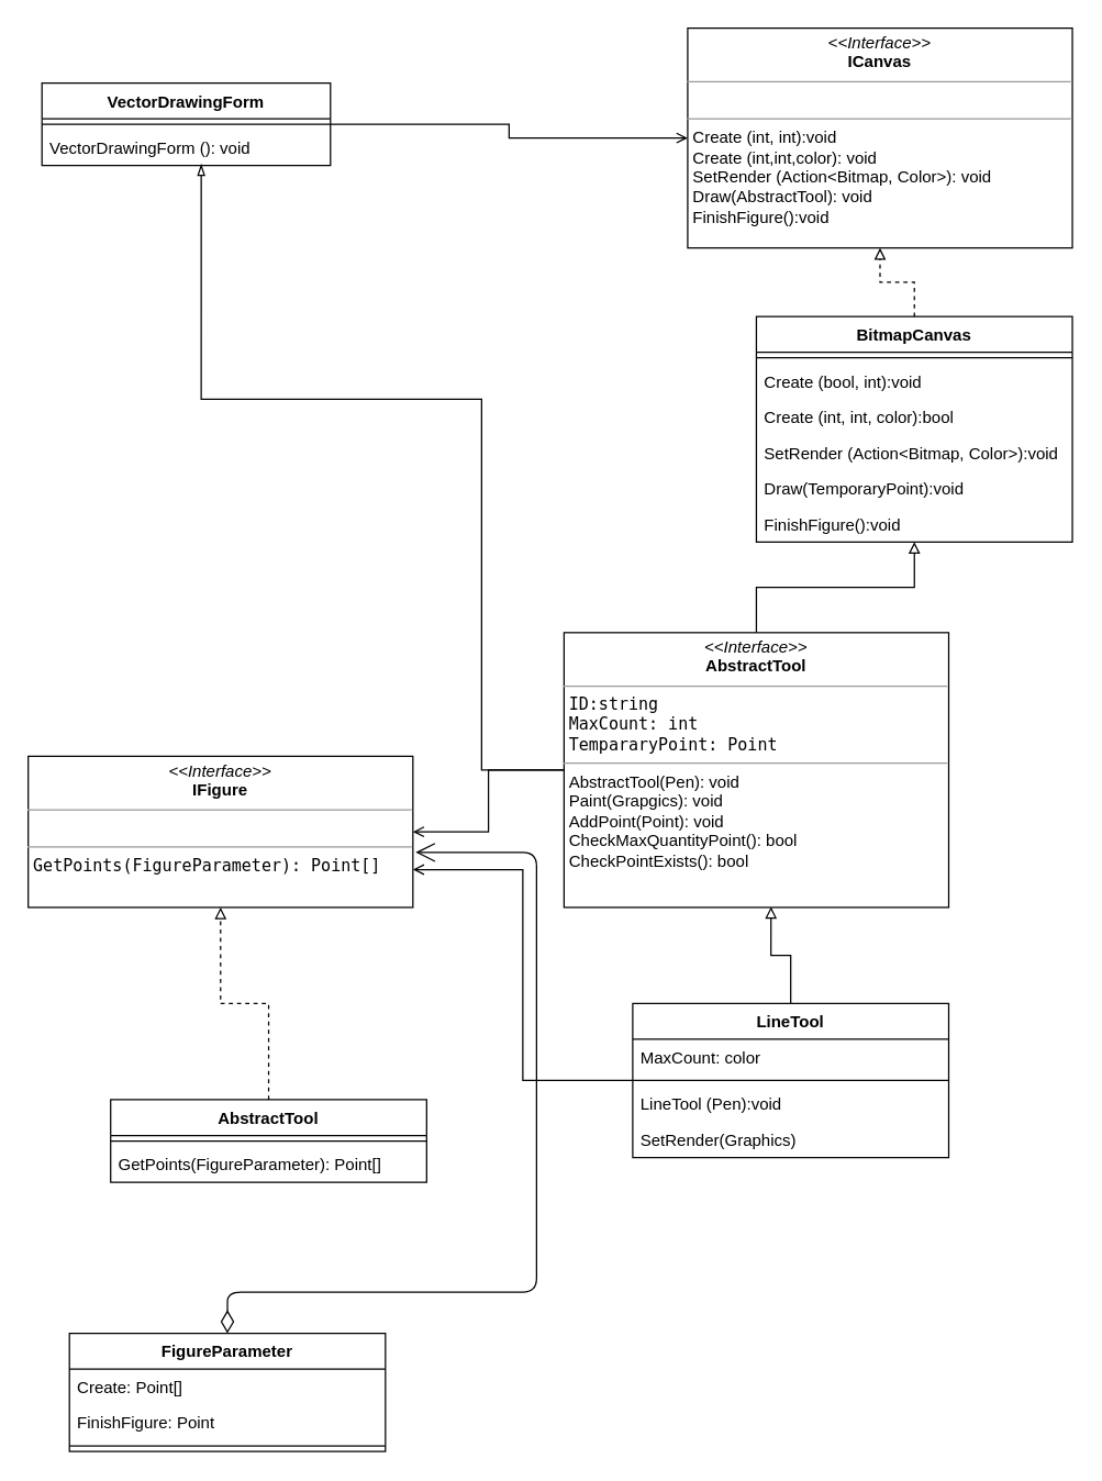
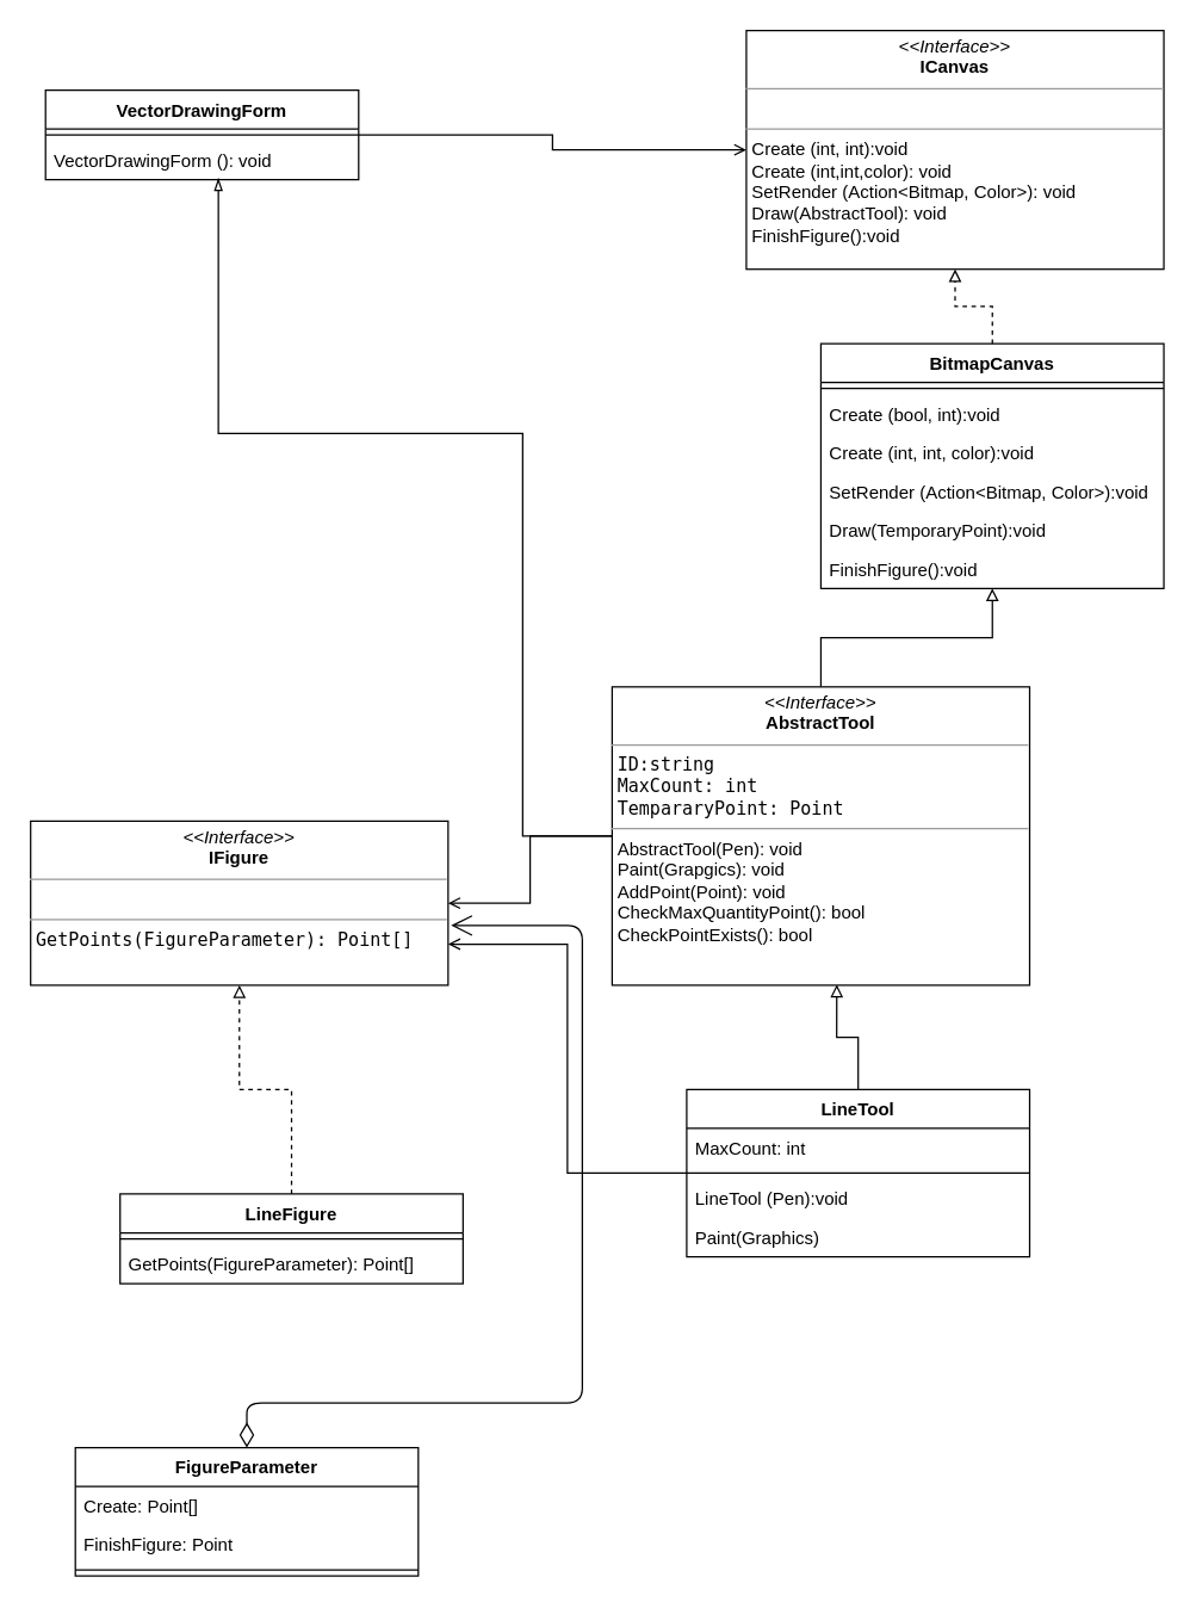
  <mxCell id="0" />
  <mxCell id="1" parent="0" />
  <mxCell id="2" style="edgeStyle=orthogonalEdgeStyle;rounded=0;orthogonalLoop=1;jettySize=auto;html=1;endArrow=open;endFill=0;" edge="1" parent="1" source="3" target="30"><mxGeometry relative="1" as="geometry" /></mxCell>
  <mxCell id="3" value="VectorDrawingForm" style="swimlane;fontStyle=1;align=center;verticalAlign=top;childLayout=stackLayout;horizontal=1;startSize=26;horizontalStack=0;resizeParent=1;resizeParentMax=0;resizeLast=0;collapsible=1;marginBottom=0;" vertex="1" parent="1"><mxGeometry x="30" y="60" width="210" height="60" as="geometry" /></mxCell>
  <mxCell id="4" value="" style="line;strokeWidth=1;fillColor=none;align=left;verticalAlign=middle;spacingTop=-1;spacingLeft=3;spacingRight=3;rotatable=0;labelPosition=right;points=[];portConstraint=eastwest;" vertex="1" parent="3"><mxGeometry y="26" width="210" height="8" as="geometry" /></mxCell>
  <mxCell id="5" value="VectorDrawingForm (): void" style="text;strokeColor=none;fillColor=none;align=left;verticalAlign=top;spacingLeft=4;spacingRight=4;overflow=hidden;rotatable=0;points=[[0,0.5],[1,0.5]];portConstraint=eastwest;" vertex="1" parent="3"><mxGeometry y="34" width="210" height="26" as="geometry" /></mxCell>
  <mxCell id="6" style="edgeStyle=orthogonalEdgeStyle;rounded=0;orthogonalLoop=1;jettySize=auto;html=1;entryX=0.5;entryY=1;entryDx=0;entryDy=0;dashed=1;endArrow=block;endFill=0;" edge="1" parent="1" source="7" target="30"><mxGeometry relative="1" as="geometry" /></mxCell>
  <mxCell id="7" value="BitmapCanvas" style="swimlane;fontStyle=1;align=center;verticalAlign=top;childLayout=stackLayout;horizontal=1;startSize=26;horizontalStack=0;resizeParent=1;resizeParentMax=0;resizeLast=0;collapsible=1;marginBottom=0;" vertex="1" parent="1"><mxGeometry x="550" y="230" width="230" height="164" as="geometry" /></mxCell>
  <mxCell id="8" value="" style="line;strokeWidth=1;fillColor=none;align=left;verticalAlign=middle;spacingTop=-1;spacingLeft=3;spacingRight=3;rotatable=0;labelPosition=right;points=[];portConstraint=eastwest;" vertex="1" parent="7"><mxGeometry y="26" width="230" height="8" as="geometry" /></mxCell>
  <mxCell id="9" value="Create (bool, int):void" style="text;strokeColor=none;fillColor=none;align=left;verticalAlign=top;spacingLeft=4;spacingRight=4;overflow=hidden;rotatable=0;points=[[0,0.5],[1,0.5]];portConstraint=eastwest;" vertex="1" parent="7"><mxGeometry y="34" width="230" height="26" as="geometry" /></mxCell>
- <mxCell id="10" value="Create (int, int, color):bool" style="text;strokeColor=none;fillColor=none;align=left;verticalAlign=top;spacingLeft=4;spacingRight=4;overflow=hidden;rotatable=0;points=[[0,0.5],[1,0.5]];portConstraint=eastwest;" vertex="1" parent="7"><mxGeometry y="60" width="230" height="26" as="geometry" /></mxCell>
+ <mxCell id="10" value="Create (int, int, color):void" style="text;strokeColor=none;fillColor=none;align=left;verticalAlign=top;spacingLeft=4;spacingRight=4;overflow=hidden;rotatable=0;points=[[0,0.5],[1,0.5]];portConstraint=eastwest;" vertex="1" parent="7"><mxGeometry y="60" width="230" height="26" as="geometry" /></mxCell>
  <mxCell id="11" value="SetRender (Action&lt;Bitmap, Color&gt;):void" style="text;strokeColor=none;fillColor=none;align=left;verticalAlign=top;spacingLeft=4;spacingRight=4;overflow=hidden;rotatable=0;points=[[0,0.5],[1,0.5]];portConstraint=eastwest;" vertex="1" parent="7"><mxGeometry y="86" width="230" height="26" as="geometry" /></mxCell>
  <mxCell id="12" value="Draw(TemporaryPoint):void" style="text;strokeColor=none;fillColor=none;align=left;verticalAlign=top;spacingLeft=4;spacingRight=4;overflow=hidden;rotatable=0;points=[[0,0.5],[1,0.5]];portConstraint=eastwest;" vertex="1" parent="7"><mxGeometry y="112" width="230" height="26" as="geometry" /></mxCell>
  <mxCell id="13" value="FinishFigure():void" style="text;strokeColor=none;fillColor=none;align=left;verticalAlign=top;spacingLeft=4;spacingRight=4;overflow=hidden;rotatable=0;points=[[0,0.5],[1,0.5]];portConstraint=eastwest;" vertex="1" parent="7"><mxGeometry y="138" width="230" height="26" as="geometry" /></mxCell>
  <mxCell id="14" style="edgeStyle=orthogonalEdgeStyle;rounded=0;orthogonalLoop=1;jettySize=auto;html=1;entryX=0.538;entryY=0.998;entryDx=0;entryDy=0;entryPerimeter=0;endArrow=block;endFill=0;" edge="1" parent="1" source="16" target="29"><mxGeometry relative="1" as="geometry" /></mxCell>
  <mxCell id="15" style="edgeStyle=orthogonalEdgeStyle;rounded=0;orthogonalLoop=1;jettySize=auto;html=1;entryX=1;entryY=0.75;entryDx=0;entryDy=0;endArrow=open;endFill=0;" edge="1" parent="1" source="16" target="25"><mxGeometry relative="1" as="geometry" /></mxCell>
  <mxCell id="16" value="LineTool" style="swimlane;fontStyle=1;align=center;verticalAlign=top;childLayout=stackLayout;horizontal=1;startSize=26;horizontalStack=0;resizeParent=1;resizeParentMax=0;resizeLast=0;collapsible=1;marginBottom=0;" vertex="1" parent="1"><mxGeometry x="460" y="730" width="230" height="112" as="geometry" /></mxCell>
- <mxCell id="17" value="MaxCount: color" style="text;strokeColor=none;fillColor=none;align=left;verticalAlign=top;spacingLeft=4;spacingRight=4;overflow=hidden;rotatable=0;points=[[0,0.5],[1,0.5]];portConstraint=eastwest;" vertex="1" parent="16"><mxGeometry y="26" width="230" height="26" as="geometry" /></mxCell>
+ <mxCell id="17" value="MaxCount: int" style="text;strokeColor=none;fillColor=none;align=left;verticalAlign=top;spacingLeft=4;spacingRight=4;overflow=hidden;rotatable=0;points=[[0,0.5],[1,0.5]];portConstraint=eastwest;" vertex="1" parent="16"><mxGeometry y="26" width="230" height="26" as="geometry" /></mxCell>
  <mxCell id="18" value="" style="line;strokeWidth=1;fillColor=none;align=left;verticalAlign=middle;spacingTop=-1;spacingLeft=3;spacingRight=3;rotatable=0;labelPosition=right;points=[];portConstraint=eastwest;" vertex="1" parent="16"><mxGeometry y="52" width="230" height="8" as="geometry" /></mxCell>
  <mxCell id="19" value="LineTool (Pen):void" style="text;strokeColor=none;fillColor=none;align=left;verticalAlign=top;spacingLeft=4;spacingRight=4;overflow=hidden;rotatable=0;points=[[0,0.5],[1,0.5]];portConstraint=eastwest;" vertex="1" parent="16"><mxGeometry y="60" width="230" height="26" as="geometry" /></mxCell>
- <mxCell id="20" value="SetRender(Graphics)" style="text;strokeColor=none;fillColor=none;align=left;verticalAlign=top;spacingLeft=4;spacingRight=4;overflow=hidden;rotatable=0;points=[[0,0.5],[1,0.5]];portConstraint=eastwest;" vertex="1" parent="16"><mxGeometry y="86" width="230" height="26" as="geometry" /></mxCell>
+ <mxCell id="20" value="Paint(Graphics)" style="text;strokeColor=none;fillColor=none;align=left;verticalAlign=top;spacingLeft=4;spacingRight=4;overflow=hidden;rotatable=0;points=[[0,0.5],[1,0.5]];portConstraint=eastwest;" vertex="1" parent="16"><mxGeometry y="86" width="230" height="26" as="geometry" /></mxCell>
  <mxCell id="21" style="edgeStyle=orthogonalEdgeStyle;rounded=0;orthogonalLoop=1;jettySize=auto;html=1;entryX=0.5;entryY=1;entryDx=0;entryDy=0;dashed=1;endArrow=block;endFill=0;" edge="1" parent="1" source="22" target="25"><mxGeometry relative="1" as="geometry" /></mxCell>
- <mxCell id="22" value="AbstractTool" style="swimlane;fontStyle=1;align=center;verticalAlign=top;childLayout=stackLayout;horizontal=1;startSize=26;horizontalStack=0;resizeParent=1;resizeParentMax=0;resizeLast=0;collapsible=1;marginBottom=0;" vertex="1" parent="1"><mxGeometry x="80" y="800" width="230" height="60" as="geometry" /></mxCell>
+ <mxCell id="22" value="LineFigure" style="swimlane;fontStyle=1;align=center;verticalAlign=top;childLayout=stackLayout;horizontal=1;startSize=26;horizontalStack=0;resizeParent=1;resizeParentMax=0;resizeLast=0;collapsible=1;marginBottom=0;" vertex="1" parent="1"><mxGeometry x="80" y="800" width="230" height="60" as="geometry" /></mxCell>
  <mxCell id="23" value="" style="line;strokeWidth=1;fillColor=none;align=left;verticalAlign=middle;spacingTop=-1;spacingLeft=3;spacingRight=3;rotatable=0;labelPosition=right;points=[];portConstraint=eastwest;" vertex="1" parent="22"><mxGeometry y="26" width="230" height="8" as="geometry" /></mxCell>
  <mxCell id="24" value="GetPoints(FigureParameter): Point[]" style="text;strokeColor=none;fillColor=none;align=left;verticalAlign=top;spacingLeft=4;spacingRight=4;overflow=hidden;rotatable=0;points=[[0,0.5],[1,0.5]];portConstraint=eastwest;" vertex="1" parent="22"><mxGeometry y="34" width="230" height="26" as="geometry" /></mxCell>
  <mxCell id="25" value="&lt;p style=&quot;margin: 0px ; margin-top: 4px ; text-align: center&quot;&gt;&lt;i&gt;&amp;lt;&amp;lt;Interface&amp;gt;&amp;gt;&lt;/i&gt;&lt;br&gt;&lt;b&gt;IFigure&lt;/b&gt;&lt;/p&gt;&lt;hr size=&quot;1&quot;&gt;&lt;p style=&quot;margin: 0px ; margin-left: 4px&quot;&gt;&lt;br&gt;&lt;/p&gt;&lt;hr size=&quot;1&quot;&gt;&lt;p style=&quot;margin: 0px ; margin-left: 4px&quot;&gt;&lt;font color=&quot;#000000&quot; style=&quot;background-color: rgb(255 , 255 , 255)&quot;&gt;&lt;span style=&quot;font-family: &amp;#34;jetbrains mono&amp;#34; , monospace&quot;&gt;GetPoints&lt;/span&gt;&lt;span style=&quot;font-family: &amp;#34;jetbrains mono&amp;#34; , monospace&quot;&gt;(&lt;/span&gt;&lt;span style=&quot;font-family: &amp;#34;jetbrains mono&amp;#34; , monospace&quot;&gt;FigureParameter&lt;/span&gt;&lt;span style=&quot;font-family: &amp;#34;jetbrains mono&amp;#34; , monospace&quot;&gt;): Point[]&lt;/span&gt;&lt;/font&gt;&lt;br&gt;&lt;/p&gt;" style="verticalAlign=top;align=left;overflow=fill;fontSize=12;fontFamily=Helvetica;html=1;" vertex="1" parent="1"><mxGeometry x="20" y="550" width="280" height="110" as="geometry" /></mxCell>
  <mxCell id="26" style="edgeStyle=orthogonalEdgeStyle;rounded=0;orthogonalLoop=1;jettySize=auto;html=1;endArrow=block;endFill=0;" edge="1" parent="1" source="29" target="7"><mxGeometry relative="1" as="geometry" /></mxCell>
  <mxCell id="27" style="edgeStyle=orthogonalEdgeStyle;rounded=0;orthogonalLoop=1;jettySize=auto;html=1;endArrow=open;endFill=0;" edge="1" parent="1" source="29" target="25"><mxGeometry relative="1" as="geometry" /></mxCell>
  <mxCell id="28" style="edgeStyle=orthogonalEdgeStyle;rounded=0;orthogonalLoop=1;jettySize=auto;html=1;entryX=0.552;entryY=0.962;entryDx=0;entryDy=0;entryPerimeter=0;endArrow=blockThin;endFill=0;" edge="1" parent="1" source="29" target="5"><mxGeometry relative="1" as="geometry"><Array as="points"><mxPoint x="350" y="560" /><mxPoint x="350" y="290" /><mxPoint x="146" y="290" /></Array></mxGeometry></mxCell>
  <mxCell id="29" value="&lt;p style=&quot;margin: 0px ; margin-top: 4px ; text-align: center&quot;&gt;&lt;i&gt;&amp;lt;&amp;lt;Interface&amp;gt;&amp;gt;&lt;/i&gt;&lt;br&gt;&lt;b&gt;AbstractTool&lt;/b&gt;&lt;/p&gt;&lt;hr size=&quot;1&quot;&gt;&lt;p style=&quot;margin: 0px ; margin-left: 4px&quot;&gt;&lt;font face=&quot;JetBrains Mono, monospace&quot; color=&quot;#000000&quot;&gt;&lt;span style=&quot;background-color: rgb(255 , 255 , 255)&quot;&gt;ID:string&lt;/span&gt;&lt;/font&gt;&lt;/p&gt;&lt;p style=&quot;margin: 0px ; margin-left: 4px&quot;&gt;&lt;span style=&quot;background-color: rgb(255 , 255 , 255) ; font-family: &amp;#34;jetbrains mono&amp;#34; , monospace&quot;&gt;MaxCount: int&lt;/span&gt;&lt;/p&gt;&lt;p style=&quot;margin: 0px ; margin-left: 4px&quot;&gt;&lt;font face=&quot;JetBrains Mono, monospace&quot; color=&quot;#000000&quot;&gt;&lt;span style=&quot;background-color: rgb(255 , 255 , 255)&quot;&gt;TempararyPoint: Point&lt;/span&gt;&lt;/font&gt;&lt;/p&gt;&lt;hr size=&quot;1&quot;&gt;&lt;p style=&quot;margin: 0px ; margin-left: 4px&quot;&gt;AbstractTool(Pen): void&lt;br&gt;&lt;/p&gt;&lt;p style=&quot;margin: 0px ; margin-left: 4px&quot;&gt;Paint(Grapgics): void&lt;/p&gt;&lt;p style=&quot;margin: 0px ; margin-left: 4px&quot;&gt;AddPoint(Point): void&lt;/p&gt;&lt;p style=&quot;margin: 0px ; margin-left: 4px&quot;&gt;CheckMaxQuantityPoint(): bool&lt;/p&gt;&lt;p style=&quot;margin: 0px ; margin-left: 4px&quot;&gt;CheckPointExists(): bool&lt;/p&gt;" style="verticalAlign=top;align=left;overflow=fill;fontSize=12;fontFamily=Helvetica;html=1;" vertex="1" parent="1"><mxGeometry x="410" y="460" width="280" height="200" as="geometry" /></mxCell>
  <mxCell id="30" value="&lt;p style=&quot;margin: 0px ; margin-top: 4px ; text-align: center&quot;&gt;&lt;i&gt;&amp;lt;&amp;lt;Interface&amp;gt;&amp;gt;&lt;/i&gt;&lt;br&gt;&lt;b&gt;ICanvas&lt;/b&gt;&lt;/p&gt;&lt;hr size=&quot;1&quot;&gt;&lt;p style=&quot;margin: 0px ; margin-left: 4px&quot;&gt;&lt;br&gt;&lt;/p&gt;&lt;hr size=&quot;1&quot;&gt;&lt;p style=&quot;margin: 0px ; margin-left: 4px&quot;&gt;Create (int, int):void&lt;br&gt;&lt;/p&gt;&lt;p style=&quot;margin: 0px ; margin-left: 4px&quot;&gt;Create (int,int,color): void&lt;/p&gt;&lt;p style=&quot;margin: 0px ; margin-left: 4px&quot;&gt;SetRender (Action&amp;lt;Bitmap, Color&amp;gt;): void&lt;/p&gt;&lt;p style=&quot;margin: 0px ; margin-left: 4px&quot;&gt;Draw(AbstractTool): void&lt;/p&gt;&lt;p style=&quot;margin: 0px ; margin-left: 4px&quot;&gt;FinishFigure():void&lt;/p&gt;&lt;p style=&quot;margin: 0px ; margin-left: 4px&quot;&gt;&lt;br&gt;&lt;/p&gt;" style="verticalAlign=top;align=left;overflow=fill;fontSize=12;fontFamily=Helvetica;html=1;" vertex="1" parent="1"><mxGeometry x="500" y="20" width="280" height="160" as="geometry" /></mxCell>
  <mxCell id="31" value="FigureParameter" style="swimlane;fontStyle=1;align=center;verticalAlign=top;childLayout=stackLayout;horizontal=1;startSize=26;horizontalStack=0;resizeParent=1;resizeParentMax=0;resizeLast=0;collapsible=1;marginBottom=0;" vertex="1" parent="1"><mxGeometry x="50" y="970" width="230" height="86" as="geometry" /></mxCell>
  <mxCell id="32" value="Create: Point[] " style="text;strokeColor=none;fillColor=none;align=left;verticalAlign=top;spacingLeft=4;spacingRight=4;overflow=hidden;rotatable=0;points=[[0,0.5],[1,0.5]];portConstraint=eastwest;" vertex="1" parent="31"><mxGeometry y="26" width="230" height="26" as="geometry" /></mxCell>
  <mxCell id="33" value="FinishFigure: Point" style="text;strokeColor=none;fillColor=none;align=left;verticalAlign=top;spacingLeft=4;spacingRight=4;overflow=hidden;rotatable=0;points=[[0,0.5],[1,0.5]];portConstraint=eastwest;" vertex="1" parent="31"><mxGeometry y="52" width="230" height="26" as="geometry" /></mxCell>
  <mxCell id="34" value="" style="line;strokeWidth=1;fillColor=none;align=left;verticalAlign=middle;spacingTop=-1;spacingLeft=3;spacingRight=3;rotatable=0;labelPosition=right;points=[];portConstraint=eastwest;" vertex="1" parent="31"><mxGeometry y="78" width="230" height="8" as="geometry" /></mxCell>
  <mxCell id="35" value="&lt;br&gt;" style="endArrow=open;html=1;endSize=12;startArrow=diamondThin;startSize=14;startFill=0;edgeStyle=orthogonalEdgeStyle;align=left;verticalAlign=bottom;entryX=1.007;entryY=0.636;entryDx=0;entryDy=0;entryPerimeter=0;" edge="1" parent="1" target="25"><mxGeometry x="-0.958" y="-10" relative="1" as="geometry"><mxPoint x="165" y="970" as="sourcePoint" /><mxPoint x="450" y="920" as="targetPoint" /><Array as="points"><mxPoint x="165" y="940" /><mxPoint x="390" y="940" /><mxPoint x="390" y="620" /></Array><mxPoint as="offset" /></mxGeometry></mxCell>
